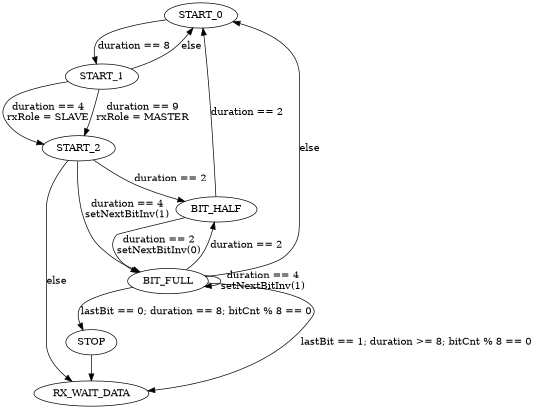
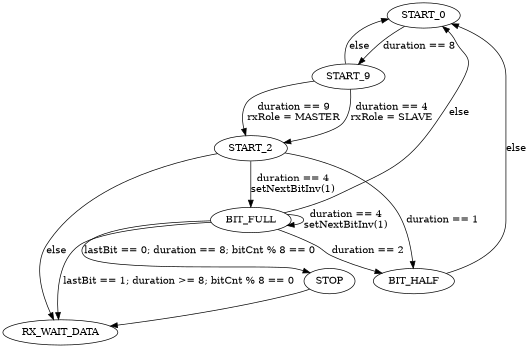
  digraph {
    START_0
-   START_1
+   START_1 [label=START_9]
    START_2
    BIT_HALF
    BIT_FULL
    RX_WAIT_DATA
    STOP
    START_0 -> START_1 [label="duration == 8"]
    START_1 -> START_0 [label=else]
    START_1 -> START_2 [label="duration == 4\nrxRole = SLAVE"]
    START_1 -> START_2 [label="duration == 9\nrxRole = MASTER"]
-   START_2 -> BIT_HALF [label="duration == 2"]
+   START_2 -> BIT_HALF [label="duration == 1"]
    START_2 -> BIT_FULL [label="duration == 4\nsetNextBitInv(1)"]
    START_2 -> RX_WAIT_DATA [label=else]
-   BIT_HALF -> START_0 [label="duration == 2"]
-   BIT_HALF -> BIT_FULL [label="duration == 2\nsetNextBitInv(0)"]
+   BIT_HALF -> START_0 [label=else]
    BIT_FULL -> START_0 [label=else]
    BIT_FULL -> BIT_HALF [label="duration == 2"]
    BIT_FULL -> BIT_FULL [label="duration == 4\nsetNextBitInv(1)"]
    BIT_FULL -> RX_WAIT_DATA [label="lastBit == 1; duration >= 8; bitCnt % 8 == 0"]
    BIT_FULL -> STOP [label="lastBit == 0; duration == 8; bitCnt % 8 == 0"]
    STOP -> RX_WAIT_DATA
  }
